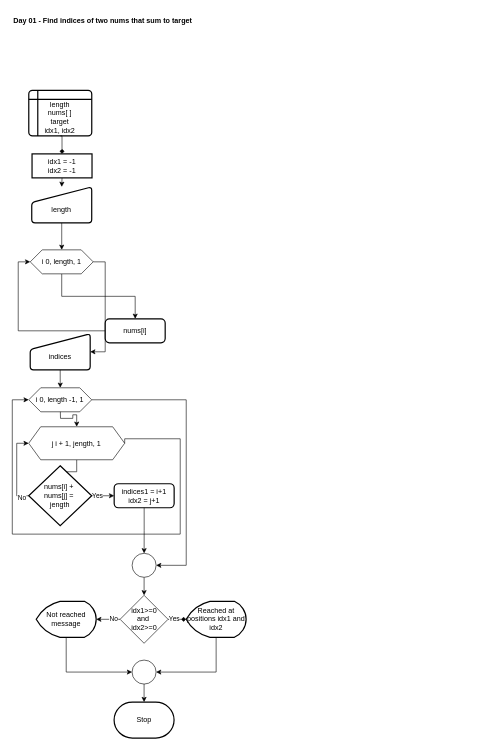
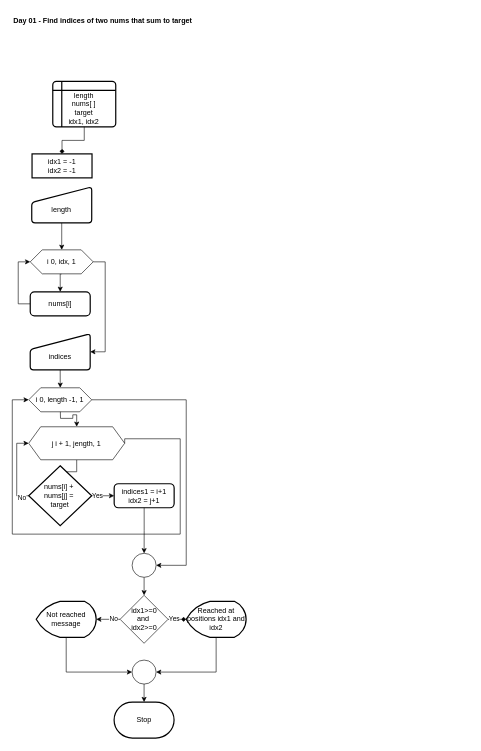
  <mxCell id="0" />
  <mxCell id="1" parent="0" />
  <mxCell id="2" value="Day 01 - Find indices of two nums that sum to target" style="text;html=1;align=left;verticalAlign=middle;whiteSpace=wrap;rounded=0;fontStyle=1" parent="1" vertex="1"><mxGeometry x="20" y="20" width="760" height="30" as="geometry" /></mxCell>
- <mxCell id="3" style="edgeStyle=orthogonalEdgeStyle;rounded=0;orthogonalLoop=1;jettySize=auto;html=1;exitX=0.5;exitY=1;exitDx=0;exitDy=0;entryX=0.5;entryY=0;entryDx=0;entryDy=0;" parent="1" source="28" target="7" edge="1"><mxGeometry relative="1" as="geometry" /></mxCell>
- <mxCell id="4" value="&lt;div&gt;&lt;br&gt;&lt;/div&gt;&lt;div&gt;length&lt;/div&gt;&lt;div&gt;nums[ ]&lt;/div&gt;&lt;div&gt;target&lt;/div&gt;&lt;div&gt;idx1,&amp;nbsp;idx2&lt;/div&gt;" style="shape=internalStorage;whiteSpace=wrap;html=1;dx=15;dy=15;rounded=1;arcSize=8;strokeWidth=2;" parent="1" vertex="1"><mxGeometry x="47.49" y="150" width="105" height="76" as="geometry" /></mxCell>
+ <mxCell id="4" value="&lt;div&gt;&lt;br&gt;&lt;/div&gt;&lt;div&gt;length&lt;/div&gt;&lt;div&gt;nums[ ]&lt;/div&gt;&lt;div&gt;target&lt;/div&gt;&lt;div&gt;idx1,&amp;nbsp;idx2&lt;/div&gt;" style="shape=internalStorage;whiteSpace=wrap;html=1;dx=15;dy=15;rounded=1;arcSize=8;strokeWidth=2;" parent="1" vertex="1"><mxGeometry x="87.49" y="135" width="105" height="76" as="geometry" /></mxCell>
  <mxCell id="5" value="Stop" style="strokeWidth=2;html=1;shape=mxgraph.flowchart.terminator;whiteSpace=wrap;" parent="1" vertex="1"><mxGeometry x="189.74" y="1170" width="100" height="60" as="geometry" /></mxCell>
  <mxCell id="6" style="edgeStyle=orthogonalEdgeStyle;rounded=0;orthogonalLoop=1;jettySize=auto;html=1;exitX=0.5;exitY=1;exitDx=0;exitDy=0;entryX=0.5;entryY=0;entryDx=0;entryDy=0;" parent="1" source="7" target="10" edge="1"><mxGeometry relative="1" as="geometry" /></mxCell>
  <mxCell id="7" value="&lt;div&gt;&lt;span style=&quot;background-color: transparent; color: light-dark(rgb(0, 0, 0), rgb(255, 255, 255));&quot;&gt;&lt;br&gt;&lt;/span&gt;&lt;/div&gt;&lt;div&gt;&lt;span style=&quot;background-color: transparent; color: light-dark(rgb(0, 0, 0), rgb(255, 255, 255));&quot;&gt;length&lt;/span&gt;&lt;/div&gt;" style="html=1;strokeWidth=2;shape=manualInput;whiteSpace=wrap;rounded=1;size=26;arcSize=11;verticalAlign=middle;" parent="1" vertex="1"><mxGeometry x="52.43" y="311" width="100" height="60" as="geometry" /></mxCell>
  <mxCell id="8" style="edgeStyle=orthogonalEdgeStyle;rounded=0;orthogonalLoop=1;jettySize=auto;html=1;exitX=1;exitY=0.5;exitDx=0;exitDy=0;entryX=1;entryY=0.5;entryDx=0;entryDy=0;" parent="1" source="10" target="14" edge="1"><mxGeometry relative="1" as="geometry" /></mxCell>
  <mxCell id="9" style="edgeStyle=orthogonalEdgeStyle;rounded=0;orthogonalLoop=1;jettySize=auto;html=1;exitX=0.5;exitY=1;exitDx=0;exitDy=0;entryX=0.5;entryY=0;entryDx=0;entryDy=0;" parent="1" source="10" target="12" edge="1"><mxGeometry relative="1" as="geometry" /></mxCell>
- <mxCell id="10" value="i 0, length, 1" style="shape=hexagon;perimeter=hexagonPerimeter2;whiteSpace=wrap;html=1;fixedSize=1;" parent="1" vertex="1"><mxGeometry x="49.92" y="416" width="105" height="40" as="geometry" /></mxCell>
+ <mxCell id="10" value="i 0, idx, 1" style="shape=hexagon;perimeter=hexagonPerimeter2;whiteSpace=wrap;html=1;fixedSize=1;" parent="1" vertex="1"><mxGeometry x="49.92" y="416" width="105" height="40" as="geometry" /></mxCell>
  <mxCell id="11" style="edgeStyle=orthogonalEdgeStyle;rounded=0;orthogonalLoop=1;jettySize=auto;html=1;exitX=0;exitY=0.5;exitDx=0;exitDy=0;entryX=0;entryY=0.5;entryDx=0;entryDy=0;" parent="1" source="12" target="10" edge="1"><mxGeometry relative="1" as="geometry" /></mxCell>
- <mxCell id="12" value="nums[i]" style="rounded=1;whiteSpace=wrap;html=1;absoluteArcSize=1;arcSize=14;strokeWidth=2;" parent="1" vertex="1"><mxGeometry x="174.92" y="531" width="100" height="40" as="geometry" /></mxCell>
+ <mxCell id="12" value="nums[i]" style="rounded=1;whiteSpace=wrap;html=1;absoluteArcSize=1;arcSize=14;strokeWidth=2;" parent="1" vertex="1"><mxGeometry x="49.92" y="486" width="100" height="40" as="geometry" /></mxCell>
  <mxCell id="13" style="edgeStyle=orthogonalEdgeStyle;rounded=0;orthogonalLoop=1;jettySize=auto;html=1;exitX=0.5;exitY=1;exitDx=0;exitDy=0;entryX=0.5;entryY=0;entryDx=0;entryDy=0;" parent="1" source="14" target="16" edge="1"><mxGeometry relative="1" as="geometry" /></mxCell>
  <mxCell id="14" value="&lt;div&gt;&lt;br&gt;&lt;/div&gt;indices" style="html=1;strokeWidth=2;shape=manualInput;whiteSpace=wrap;rounded=1;size=26;arcSize=11;" parent="1" vertex="1"><mxGeometry x="49.87" y="556" width="100" height="60" as="geometry" /></mxCell>
  <mxCell id="15" style="edgeStyle=orthogonalEdgeStyle;rounded=0;orthogonalLoop=1;jettySize=auto;html=1;exitX=0.5;exitY=1;exitDx=0;exitDy=0;entryX=0.5;entryY=0;entryDx=0;entryDy=0;" parent="1" target="18" edge="1"><mxGeometry relative="1" as="geometry"><mxPoint x="99.93" y="676" as="sourcePoint" /></mxGeometry></mxCell>
  <mxCell id="16" value="i 0, length -1, 1" style="shape=hexagon;perimeter=hexagonPerimeter2;whiteSpace=wrap;html=1;fixedSize=1;" parent="1" vertex="1"><mxGeometry x="47.43" y="646" width="105" height="40" as="geometry" /></mxCell>
  <mxCell id="17" style="edgeStyle=orthogonalEdgeStyle;rounded=0;orthogonalLoop=1;jettySize=auto;html=1;exitX=0.5;exitY=1;exitDx=0;exitDy=0;" parent="1" source="18" target="23" edge="1"><mxGeometry relative="1" as="geometry" /></mxCell>
  <mxCell id="18" value="j i + 1, jength, 1" style="shape=hexagon;perimeter=hexagonPerimeter2;whiteSpace=wrap;html=1;fixedSize=1;" parent="1" vertex="1"><mxGeometry x="47.38" y="711" width="160" height="55" as="geometry" /></mxCell>
  <mxCell id="19" style="edgeStyle=orthogonalEdgeStyle;rounded=0;orthogonalLoop=1;jettySize=auto;html=1;exitX=1;exitY=0.5;exitDx=0;exitDy=0;exitPerimeter=0;entryX=0;entryY=0.5;entryDx=0;entryDy=0;" parent="1" source="23" target="26" edge="1"><mxGeometry relative="1" as="geometry"><mxPoint x="189.94" y="826" as="targetPoint" /></mxGeometry></mxCell>
  <mxCell id="20" value="Yes" style="edgeLabel;html=1;align=center;verticalAlign=middle;resizable=0;points=[];" parent="19" vertex="1" connectable="0"><mxGeometry x="-0.177" y="1" relative="1" as="geometry"><mxPoint x="-6" as="offset" /></mxGeometry></mxCell>
  <mxCell id="21" style="edgeStyle=orthogonalEdgeStyle;rounded=0;orthogonalLoop=1;jettySize=auto;html=1;exitX=0;exitY=0.5;exitDx=0;exitDy=0;exitPerimeter=0;entryX=0;entryY=0.5;entryDx=0;entryDy=0;" parent="1" source="23" target="18" edge="1"><mxGeometry relative="1" as="geometry" /></mxCell>
  <mxCell id="22" value="No" style="edgeLabel;html=1;align=center;verticalAlign=middle;resizable=0;points=[];" parent="21" vertex="1" connectable="0"><mxGeometry x="-0.029" y="1" relative="1" as="geometry"><mxPoint x="9" y="45" as="offset" /></mxGeometry></mxCell>
- <mxCell id="23" value="nums[i] +&amp;nbsp;&lt;div&gt;nums[j] =&amp;nbsp;&lt;/div&gt;&lt;div&gt;jength&lt;/div&gt;" style="strokeWidth=2;html=1;shape=mxgraph.flowchart.decision;whiteSpace=wrap;" parent="1" vertex="1"><mxGeometry x="47.38" y="776" width="105" height="100" as="geometry" /></mxCell>
+ <mxCell id="23" value="nums[i] +&amp;nbsp;&lt;div&gt;nums[j] =&amp;nbsp;&lt;/div&gt;&lt;div&gt;target&lt;/div&gt;" style="strokeWidth=2;html=1;shape=mxgraph.flowchart.decision;whiteSpace=wrap;" parent="1" vertex="1"><mxGeometry x="47.38" y="776" width="105" height="100" as="geometry" /></mxCell>
  <mxCell id="24" style="edgeStyle=orthogonalEdgeStyle;rounded=0;orthogonalLoop=1;jettySize=auto;html=1;exitX=0.5;exitY=1;exitDx=0;exitDy=0;exitPerimeter=0;entryX=1;entryY=0.5;entryDx=0;entryDy=0;" parent="1" source="25" target="30" edge="1"><mxGeometry relative="1" as="geometry" /></mxCell>
  <mxCell id="25" value="Reached at positions idx1 and&lt;div&gt;idx2&lt;/div&gt;" style="strokeWidth=2;html=1;shape=mxgraph.flowchart.display;whiteSpace=wrap;" parent="1" vertex="1"><mxGeometry x="309.87" y="1002" width="100" height="60" as="geometry" /></mxCell>
  <mxCell id="26" value="&lt;div&gt;indices1 = i+1&lt;/div&gt;&lt;div&gt;&lt;span style=&quot;background-color: transparent; color: light-dark(rgb(0, 0, 0), rgb(255, 255, 255));&quot;&gt;idx2 = j+1&lt;/span&gt;&lt;/div&gt;" style="rounded=1;whiteSpace=wrap;html=1;absoluteArcSize=1;arcSize=14;strokeWidth=2;" parent="1" vertex="1"><mxGeometry x="189.87" y="806" width="100" height="40" as="geometry" /></mxCell>
  <mxCell id="27" value="" style="edgeStyle=orthogonalEdgeStyle;rounded=0;orthogonalLoop=1;jettySize=auto;html=1;exitX=0.5;exitY=1;exitDx=0;exitDy=0;entryX=0.5;entryY=0;entryDx=0;entryDy=0;endArrow=diamond;" parent="1" source="4" target="28" edge="1"><mxGeometry relative="1" as="geometry"><mxPoint x="100" y="226" as="sourcePoint" /><mxPoint x="100" y="306" as="targetPoint" /></mxGeometry></mxCell>
  <mxCell id="28" value="idx1 = -1&lt;div&gt;idx2 = -1&lt;/div&gt;" style="whiteSpace=wrap;html=1;absoluteArcSize=1;arcSize=14;strokeWidth=2;rounded=0;" parent="1" vertex="1"><mxGeometry x="52.93" y="256" width="100" height="40" as="geometry" /></mxCell>
  <mxCell id="29" style="edgeStyle=orthogonalEdgeStyle;rounded=0;orthogonalLoop=1;jettySize=auto;html=1;exitX=1;exitY=0.5;exitDx=0;exitDy=0;entryX=0;entryY=0.5;entryDx=0;entryDy=0;" parent="1" source="18" target="16" edge="1"><mxGeometry relative="1" as="geometry"><mxPoint x="119.87" y="956" as="targetPoint" /><Array as="points"><mxPoint x="300" y="731" /><mxPoint x="300" y="890" /><mxPoint x="20" y="890" /><mxPoint x="20" y="666" /></Array></mxGeometry></mxCell>
  <mxCell id="30" value="" style="ellipse;whiteSpace=wrap;html=1;aspect=fixed;" parent="1" vertex="1"><mxGeometry x="219.74" y="1100" width="40" height="40" as="geometry" /></mxCell>
  <mxCell id="31" style="edgeStyle=orthogonalEdgeStyle;rounded=0;orthogonalLoop=1;jettySize=auto;html=1;exitX=0;exitY=0.5;exitDx=0;exitDy=0;" edge="1" parent="1" source="33" target="40"><mxGeometry relative="1" as="geometry" /></mxCell>
  <mxCell id="32" value="No" style="edgeLabel;html=1;align=center;verticalAlign=middle;resizable=0;points=[];" vertex="1" connectable="0" parent="31"><mxGeometry x="0.078" y="-2" relative="1" as="geometry"><mxPoint x="10" y="1" as="offset" /></mxGeometry></mxCell>
  <mxCell id="33" value="idx1&amp;gt;=0&lt;div&gt;and&amp;nbsp;&lt;div&gt;idx2&amp;gt;=0&lt;/div&gt;&lt;/div&gt;" style="rhombus;whiteSpace=wrap;html=1;" parent="1" vertex="1"><mxGeometry x="199.74" y="992" width="80" height="80" as="geometry" /></mxCell>
  <mxCell id="34" style="edgeStyle=orthogonalEdgeStyle;rounded=0;orthogonalLoop=1;jettySize=auto;html=1;exitX=0.5;exitY=1;exitDx=0;exitDy=0;entryX=0.5;entryY=0;entryDx=0;entryDy=0;entryPerimeter=0;" parent="1" source="30" target="5" edge="1"><mxGeometry relative="1" as="geometry" /></mxCell>
  <mxCell id="35" style="edgeStyle=orthogonalEdgeStyle;rounded=0;orthogonalLoop=1;jettySize=auto;html=1;exitX=0.5;exitY=1;exitDx=0;exitDy=0;exitPerimeter=0;entryX=0.5;entryY=0;entryDx=0;entryDy=0;" parent="1" source="36" target="33" edge="1"><mxGeometry relative="1" as="geometry" /></mxCell>
  <mxCell id="36" value="" style="verticalLabelPosition=bottom;verticalAlign=top;html=1;shape=mxgraph.flowchart.on-page_reference;" parent="1" vertex="1"><mxGeometry x="219.79" y="922" width="40" height="40" as="geometry" /></mxCell>
  <mxCell id="37" style="edgeStyle=orthogonalEdgeStyle;rounded=0;orthogonalLoop=1;jettySize=auto;html=1;exitX=1;exitY=0.5;exitDx=0;exitDy=0;entryX=0;entryY=0.5;entryDx=0;entryDy=0;entryPerimeter=0;endArrow=diamond;" parent="1" source="33" target="25" edge="1"><mxGeometry relative="1" as="geometry" /></mxCell>
  <mxCell id="38" value="Yes" style="edgeLabel;html=1;align=center;verticalAlign=middle;resizable=0;points=[];" parent="37" vertex="1" connectable="0"><mxGeometry x="-0.101" relative="1" as="geometry"><mxPoint x="-4" y="-1" as="offset" /></mxGeometry></mxCell>
  <mxCell id="39" style="edgeStyle=orthogonalEdgeStyle;rounded=0;orthogonalLoop=1;jettySize=auto;html=1;exitX=0.5;exitY=1;exitDx=0;exitDy=0;exitPerimeter=0;entryX=0;entryY=0.5;entryDx=0;entryDy=0;" edge="1" parent="1" source="40" target="30"><mxGeometry relative="1" as="geometry" /></mxCell>
  <mxCell id="40" value="Not reached message" style="strokeWidth=2;html=1;shape=mxgraph.flowchart.display;whiteSpace=wrap;" vertex="1" parent="1"><mxGeometry x="59.87" y="1002" width="100" height="60" as="geometry" /></mxCell>
  <mxCell id="41" style="edgeStyle=orthogonalEdgeStyle;rounded=0;orthogonalLoop=1;jettySize=auto;html=1;exitX=0.5;exitY=1;exitDx=0;exitDy=0;entryX=0.5;entryY=0;entryDx=0;entryDy=0;entryPerimeter=0;" edge="1" parent="1" source="26" target="36"><mxGeometry relative="1" as="geometry" /></mxCell>
  <mxCell id="42" style="edgeStyle=orthogonalEdgeStyle;rounded=0;orthogonalLoop=1;jettySize=auto;html=1;exitX=1;exitY=0.5;exitDx=0;exitDy=0;entryX=1;entryY=0.5;entryDx=0;entryDy=0;entryPerimeter=0;" edge="1" parent="1" source="16" target="36"><mxGeometry relative="1" as="geometry"><Array as="points"><mxPoint x="310" y="666" /><mxPoint x="310" y="942" /></Array></mxGeometry></mxCell>
